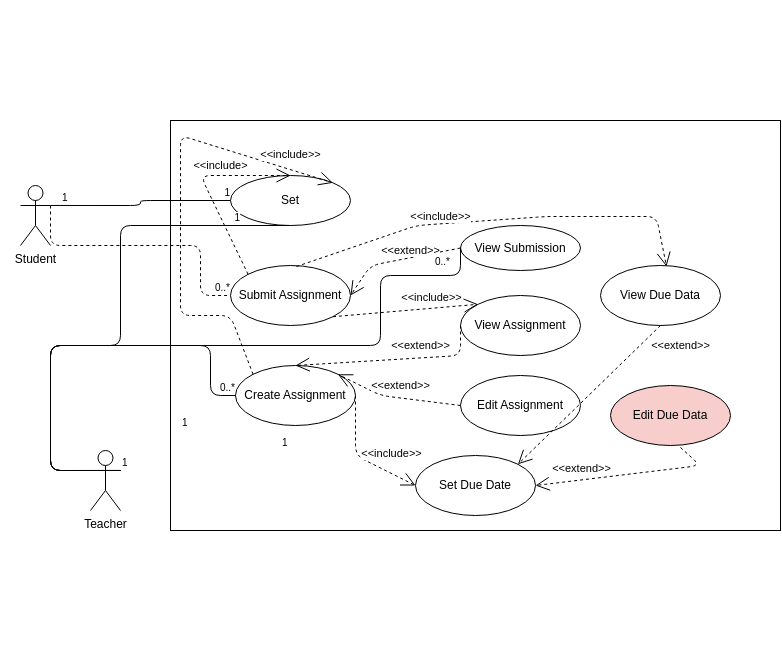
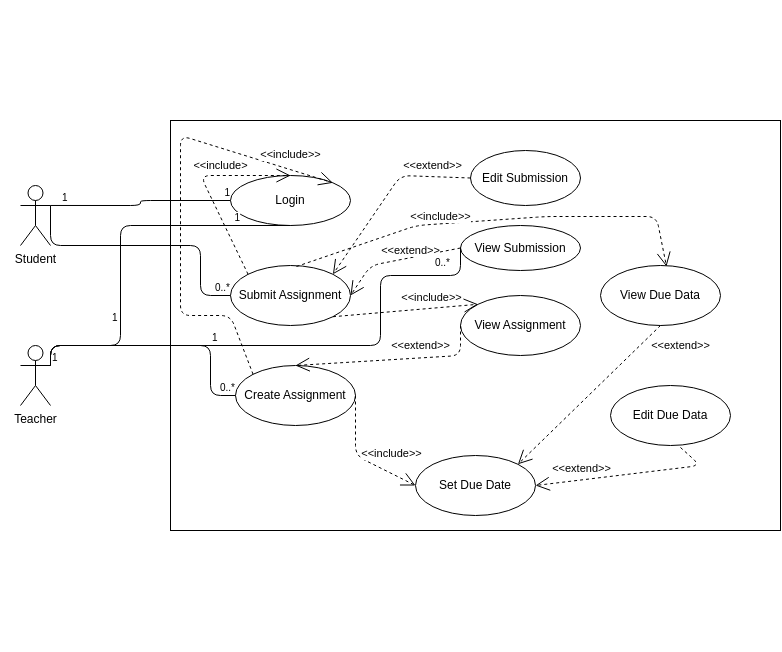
  <mxCell id="0" />
  <mxCell id="1" parent="0" />
  <mxCell id="2" value="" style="rounded=0;whiteSpace=wrap;html=1;rotation=90;" vertex="1" parent="1"><mxGeometry x="270" y="20" width="410" height="610" as="geometry" /></mxCell>
  <mxCell id="3" value="Student" style="shape=umlActor;verticalLabelPosition=bottom;labelBackgroundColor=#ffffff;verticalAlign=top;html=1;outlineConnect=0;" vertex="1" parent="1"><mxGeometry x="20" y="185" width="30" height="60" as="geometry" /></mxCell>
- <mxCell id="4" value="Teacher" style="shape=umlActor;verticalLabelPosition=bottom;labelBackgroundColor=#ffffff;verticalAlign=top;html=1;outlineConnect=0;" vertex="1" parent="1"><mxGeometry x="90" y="450" width="30" height="60" as="geometry" /></mxCell>
- <mxCell id="5" value="Set" style="ellipse;whiteSpace=wrap;html=1;" vertex="1" parent="1"><mxGeometry x="230" y="175" width="120" height="50" as="geometry" /></mxCell>
+ <mxCell id="4" value="Teacher" style="shape=umlActor;verticalLabelPosition=bottom;labelBackgroundColor=#ffffff;verticalAlign=top;html=1;outlineConnect=0;" vertex="1" parent="1"><mxGeometry x="20" y="345" width="30" height="60" as="geometry" /></mxCell>
+ <mxCell id="5" value="Login" style="ellipse;whiteSpace=wrap;html=1;" vertex="1" parent="1"><mxGeometry x="230" y="175" width="120" height="50" as="geometry" /></mxCell>
  <mxCell id="6" value="Submit Assignment" style="ellipse;whiteSpace=wrap;html=1;" vertex="1" parent="1"><mxGeometry x="230" y="265" width="120" height="60" as="geometry" /></mxCell>
- <mxCell id="7" value="Edit Assignment" style="ellipse;whiteSpace=wrap;html=1;" vertex="1" parent="1"><mxGeometry x="460" y="375" width="120" height="60" as="geometry" /></mxCell>
  <mxCell id="8" value="Create Assignment" style="ellipse;whiteSpace=wrap;html=1;" vertex="1" parent="1"><mxGeometry x="235" y="365" width="120" height="60" as="geometry" /></mxCell>
  <mxCell id="9" value="View Assignment" style="ellipse;whiteSpace=wrap;html=1;" vertex="1" parent="1"><mxGeometry x="460" y="295" width="120" height="60" as="geometry" /></mxCell>
  <mxCell id="10" value="Set Due Date" style="ellipse;whiteSpace=wrap;html=1;" vertex="1" parent="1"><mxGeometry x="415" y="455" width="120" height="60" as="geometry" /></mxCell>
  <mxCell id="11" value="View Due Data" style="ellipse;whiteSpace=wrap;html=1;" vertex="1" parent="1"><mxGeometry x="600" y="265" width="120" height="60" as="geometry" /></mxCell>
- <mxCell id="12" value="Edit Due Data" style="ellipse;whiteSpace=wrap;html=1;fillColor=#f8cecc;" vertex="1" parent="1"><mxGeometry x="610" y="385" width="120" height="60" as="geometry" /></mxCell>
- <mxCell id="13" value="" style="endArrow=none;html=1;edgeStyle=orthogonalEdgeStyle;exitX=1;exitY=0.333;exitDx=0;exitDy=0;exitPerimeter=0;entryX=0;entryY=0.5;entryDx=0;entryDy=0;dashed=1;" edge="1" parent="1" source="3" target="6"><mxGeometry relative="1" as="geometry"><mxPoint x="10" y="555" as="sourcePoint" /><mxPoint x="170" y="555" as="targetPoint" /><Array as="points"><mxPoint x="50" y="245" /><mxPoint x="200" y="245" /><mxPoint x="200" y="295" /></Array></mxGeometry></mxCell>
+ <mxCell id="12" value="Edit Due Data" style="ellipse;whiteSpace=wrap;html=1;" vertex="1" parent="1"><mxGeometry x="610" y="385" width="120" height="60" as="geometry" /></mxCell>
+ <mxCell id="13" value="" style="endArrow=none;html=1;edgeStyle=orthogonalEdgeStyle;exitX=1;exitY=0.333;exitDx=0;exitDy=0;exitPerimeter=0;entryX=0;entryY=0.5;entryDx=0;entryDy=0;" edge="1" parent="1" source="3" target="6"><mxGeometry relative="1" as="geometry"><mxPoint x="10" y="555" as="sourcePoint" /><mxPoint x="170" y="555" as="targetPoint" /><Array as="points"><mxPoint x="50" y="245" /><mxPoint x="200" y="245" /><mxPoint x="200" y="295" /></Array></mxGeometry></mxCell>
  <mxCell id="14" value="0..*" style="resizable=0;html=1;align=right;verticalAlign=bottom;labelBackgroundColor=#ffffff;fontSize=10;" connectable="0" vertex="1" parent="13"><mxGeometry x="1" relative="1" as="geometry" /></mxCell>
  <mxCell id="15" value="" style="endArrow=none;html=1;edgeStyle=orthogonalEdgeStyle;exitX=1;exitY=0.333;exitDx=0;exitDy=0;exitPerimeter=0;" edge="1" parent="1" source="4" target="8"><mxGeometry relative="1" as="geometry"><mxPoint x="10" y="555" as="sourcePoint" /><mxPoint x="170" y="555" as="targetPoint" /><Array as="points"><mxPoint x="50" y="345" /><mxPoint x="210" y="345" /><mxPoint x="210" y="395" /></Array></mxGeometry></mxCell>
  <mxCell id="16" value="1" style="resizable=0;html=1;align=left;verticalAlign=bottom;labelBackgroundColor=#ffffff;fontSize=10;" connectable="0" vertex="1" parent="15"><mxGeometry x="-1" relative="1" as="geometry" /></mxCell>
  <mxCell id="17" value="0..*" style="resizable=0;html=1;align=right;verticalAlign=bottom;labelBackgroundColor=#ffffff;fontSize=10;" connectable="0" vertex="1" parent="15"><mxGeometry x="1" relative="1" as="geometry" /></mxCell>
  <mxCell id="18" value="" style="endArrow=none;html=1;edgeStyle=orthogonalEdgeStyle;exitX=1;exitY=0.333;exitDx=0;exitDy=0;exitPerimeter=0;entryX=0;entryY=0.5;entryDx=0;entryDy=0;" edge="1" parent="1" source="3" target="5"><mxGeometry relative="1" as="geometry"><mxPoint x="20" y="555" as="sourcePoint" /><mxPoint x="180" y="555" as="targetPoint" /></mxGeometry></mxCell>
  <mxCell id="19" value="1" style="resizable=0;html=1;align=left;verticalAlign=bottom;labelBackgroundColor=#ffffff;fontSize=10;" connectable="0" vertex="1" parent="18"><mxGeometry x="-1" relative="1" as="geometry"><mxPoint x="10" as="offset" /></mxGeometry></mxCell>
  <mxCell id="20" value="1" style="resizable=0;html=1;align=right;verticalAlign=bottom;labelBackgroundColor=#ffffff;fontSize=10;" connectable="0" vertex="1" parent="18"><mxGeometry x="1" relative="1" as="geometry" /></mxCell>
  <mxCell id="21" value="" style="endArrow=none;html=1;edgeStyle=orthogonalEdgeStyle;exitX=1;exitY=0.333;exitDx=0;exitDy=0;exitPerimeter=0;entryX=0.5;entryY=1;entryDx=0;entryDy=0;" edge="1" parent="1" source="4" target="5"><mxGeometry relative="1" as="geometry"><mxPoint x="20" y="555" as="sourcePoint" /><mxPoint x="180" y="555" as="targetPoint" /><Array as="points"><mxPoint x="50" y="345" /><mxPoint x="120" y="345" /><mxPoint x="120" y="225" /></Array></mxGeometry></mxCell>
  <mxCell id="22" value="1" style="resizable=0;html=1;align=left;verticalAlign=bottom;labelBackgroundColor=#ffffff;fontSize=10;" connectable="0" vertex="1" parent="21"><mxGeometry x="-1" relative="1" as="geometry"><mxPoint x="60" y="-40" as="offset" /></mxGeometry></mxCell>
  <mxCell id="23" value="1" style="resizable=0;html=1;align=right;verticalAlign=bottom;labelBackgroundColor=#ffffff;fontSize=10;" connectable="0" vertex="1" parent="21"><mxGeometry x="1" relative="1" as="geometry"><mxPoint x="-50" as="offset" /></mxGeometry></mxCell>
- <mxCell id="24" value="&amp;lt;&amp;lt;extend&amp;gt;&amp;gt;" style="endArrow=open;endSize=12;dashed=1;html=1;entryX=1;entryY=0;entryDx=0;entryDy=0;exitX=0;exitY=0.5;exitDx=0;exitDy=0;" edge="1" parent="1" source="7" target="8"><mxGeometry x="0.258" y="-22" width="160" relative="1" as="geometry"><mxPoint x="20" y="555" as="sourcePoint" /><mxPoint x="180" y="555" as="targetPoint" /><Array as="points"><mxPoint x="380" y="395" /></Array><mxPoint x="11" y="10" as="offset" /></mxGeometry></mxCell>
  <mxCell id="25" value="&amp;lt;&amp;lt;include&amp;gt;&amp;gt;" style="endArrow=open;endSize=12;dashed=1;html=1;exitX=1;exitY=0.5;exitDx=0;exitDy=0;entryX=0;entryY=0.5;entryDx=0;entryDy=0;" edge="1" parent="1" source="8" target="10"><mxGeometry x="0.448" y="18" width="160" relative="1" as="geometry"><mxPoint x="130" y="485" as="sourcePoint" /><mxPoint x="180" y="555" as="targetPoint" /><Array as="points"><mxPoint x="355" y="455" /></Array><mxPoint x="-1" as="offset" /></mxGeometry></mxCell>
  <mxCell id="26" value="&amp;lt;&amp;lt;extend&amp;gt;&amp;gt;" style="endArrow=open;endSize=12;dashed=1;html=1;exitX=0.583;exitY=1.033;exitDx=0;exitDy=0;exitPerimeter=0;entryX=1;entryY=0.5;entryDx=0;entryDy=0;" edge="1" parent="1" source="12" target="10"><mxGeometry x="0.501" y="-11" width="160" relative="1" as="geometry"><mxPoint x="10" y="555" as="sourcePoint" /><mxPoint x="170" y="555" as="targetPoint" /><Array as="points"><mxPoint x="700" y="465" /></Array><mxPoint as="offset" /></mxGeometry></mxCell>
  <mxCell id="27" value="&amp;lt;&amp;lt;extend&amp;gt;&amp;gt;" style="endArrow=open;endSize=12;dashed=1;html=1;exitX=0.5;exitY=1;exitDx=0;exitDy=0;entryX=1;entryY=0;entryDx=0;entryDy=0;" edge="1" parent="1" source="11" target="10"><mxGeometry x="-0.998" y="28" width="160" relative="1" as="geometry"><mxPoint x="10" y="555" as="sourcePoint" /><mxPoint x="170" y="555" as="targetPoint" /><mxPoint as="offset" /></mxGeometry></mxCell>
  <mxCell id="28" value="&amp;lt;&amp;lt;include&amp;gt;&amp;gt;" style="endArrow=open;endSize=12;dashed=1;html=1;exitX=0.5;exitY=0;exitDx=0;exitDy=0;entryX=0.5;entryY=0;entryDx=0;entryDy=0;" edge="1" parent="1"><mxGeometry x="-0.276" y="7" width="160" relative="1" as="geometry"><mxPoint x="296" y="266" as="sourcePoint" /><mxPoint x="666" y="266" as="targetPoint" /><Array as="points"><mxPoint x="416" y="225" /><mxPoint x="546" y="216" /><mxPoint x="596" y="216" /><mxPoint x="656" y="216" /></Array><mxPoint as="offset" /></mxGeometry></mxCell>
  <mxCell id="29" value="View Submission" style="ellipse;whiteSpace=wrap;html=1;" vertex="1" parent="1"><mxGeometry x="460" y="225" width="120" height="45" as="geometry" /></mxCell>
+ <mxCell id="30" value="Edit Submission" style="ellipse;whiteSpace=wrap;html=1;" vertex="1" parent="1"><mxGeometry x="470" y="150" width="110" height="55" as="geometry" /></mxCell>
+ <mxCell id="31" value="&amp;lt;&amp;lt;extend&amp;gt;&amp;gt;" style="endArrow=open;endSize=12;dashed=1;html=1;exitX=0;exitY=0.5;exitDx=0;exitDy=0;entryX=1;entryY=0;entryDx=0;entryDy=0;" edge="1" parent="1" source="30" target="6"><mxGeometry x="-0.596" y="-11" width="160" relative="1" as="geometry"><mxPoint x="10" y="555" as="sourcePoint" /><mxPoint x="170" y="555" as="targetPoint" /><Array as="points"><mxPoint x="400" y="175" /></Array><mxPoint as="offset" /></mxGeometry></mxCell>
  <mxCell id="32" value="&amp;lt;&amp;lt;include&amp;gt;&amp;gt;" style="endArrow=open;endSize=12;dashed=1;html=1;exitX=1;exitY=1;exitDx=0;exitDy=0;entryX=0;entryY=0;entryDx=0;entryDy=0;" edge="1" parent="1" source="6" target="9"><mxGeometry x="0.371" y="11" width="160" relative="1" as="geometry"><mxPoint x="10" y="555" as="sourcePoint" /><mxPoint x="170" y="555" as="targetPoint" /><Array as="points" /><mxPoint as="offset" /></mxGeometry></mxCell>
  <mxCell id="33" value="" style="endArrow=none;html=1;edgeStyle=orthogonalEdgeStyle;exitX=1;exitY=0.333;exitDx=0;exitDy=0;exitPerimeter=0;entryX=0;entryY=0.5;entryDx=0;entryDy=0;" edge="1" parent="1" source="4" target="29"><mxGeometry relative="1" as="geometry"><mxPoint x="10" y="555" as="sourcePoint" /><mxPoint x="170" y="555" as="targetPoint" /><Array as="points"><mxPoint x="50" y="345" /><mxPoint x="380" y="345" /><mxPoint x="380" y="275" /><mxPoint x="460" y="275" /></Array></mxGeometry></mxCell>
  <mxCell id="34" value="1" style="resizable=0;html=1;align=left;verticalAlign=bottom;labelBackgroundColor=#ffffff;fontSize=10;" connectable="0" vertex="1" parent="33"><mxGeometry x="-1" relative="1" as="geometry"><mxPoint x="160" y="-20" as="offset" /></mxGeometry></mxCell>
  <mxCell id="35" value="0..*" style="resizable=0;html=1;align=right;verticalAlign=bottom;labelBackgroundColor=#ffffff;fontSize=10;" connectable="0" vertex="1" parent="33"><mxGeometry x="1" relative="1" as="geometry"><mxPoint x="-10" y="22" as="offset" /></mxGeometry></mxCell>
  <mxCell id="36" value="&amp;lt;&amp;lt;extend&amp;gt;&amp;gt;" style="endArrow=open;endSize=12;dashed=1;html=1;exitX=0;exitY=0.5;exitDx=0;exitDy=0;entryX=1;entryY=0.5;entryDx=0;entryDy=0;" edge="1" parent="1" source="29" target="6"><mxGeometry x="-0.22" y="-7" width="160" relative="1" as="geometry"><mxPoint x="10" y="555" as="sourcePoint" /><mxPoint x="170" y="555" as="targetPoint" /><Array as="points"><mxPoint x="370" y="265" /></Array><mxPoint as="offset" /></mxGeometry></mxCell>
  <mxCell id="37" value="&amp;lt;&amp;lt;extend&amp;gt;&amp;gt;" style="endArrow=open;endSize=12;dashed=1;html=1;exitX=0;exitY=0.5;exitDx=0;exitDy=0;entryX=0.5;entryY=0;entryDx=0;entryDy=0;" edge="1" parent="1" source="9" target="8"><mxGeometry x="-0.29" y="-12" width="160" relative="1" as="geometry"><mxPoint x="10" y="555" as="sourcePoint" /><mxPoint x="170" y="555" as="targetPoint" /><Array as="points"><mxPoint x="460" y="355" /></Array><mxPoint as="offset" /></mxGeometry></mxCell>
  <mxCell id="38" value="&amp;lt;&amp;lt;include&amp;gt;" style="endArrow=open;endSize=12;dashed=1;html=1;exitX=0;exitY=0;exitDx=0;exitDy=0;entryX=0.5;entryY=0;entryDx=0;entryDy=0;" edge="1" parent="1" source="6" target="5"><mxGeometry x="0.098" y="-22" width="160" relative="1" as="geometry"><mxPoint x="10" y="555" as="sourcePoint" /><mxPoint x="170" y="555" as="targetPoint" /><Array as="points"><mxPoint x="200" y="175" /></Array><mxPoint x="20" y="-32" as="offset" /></mxGeometry></mxCell>
  <mxCell id="39" value="&amp;lt;&amp;lt;include&amp;gt;&amp;gt;" style="endArrow=open;endSize=12;dashed=1;html=1;exitX=0;exitY=0;exitDx=0;exitDy=0;entryX=1;entryY=0;entryDx=0;entryDy=0;" edge="1" parent="1" source="8" target="5"><mxGeometry x="0.786" y="15" width="160" relative="1" as="geometry"><mxPoint x="10" y="555" as="sourcePoint" /><mxPoint x="170" y="555" as="targetPoint" /><Array as="points"><mxPoint x="230" y="315" /><mxPoint x="180" y="315" /><mxPoint x="180" y="135" /></Array><mxPoint as="offset" /></mxGeometry></mxCell>
